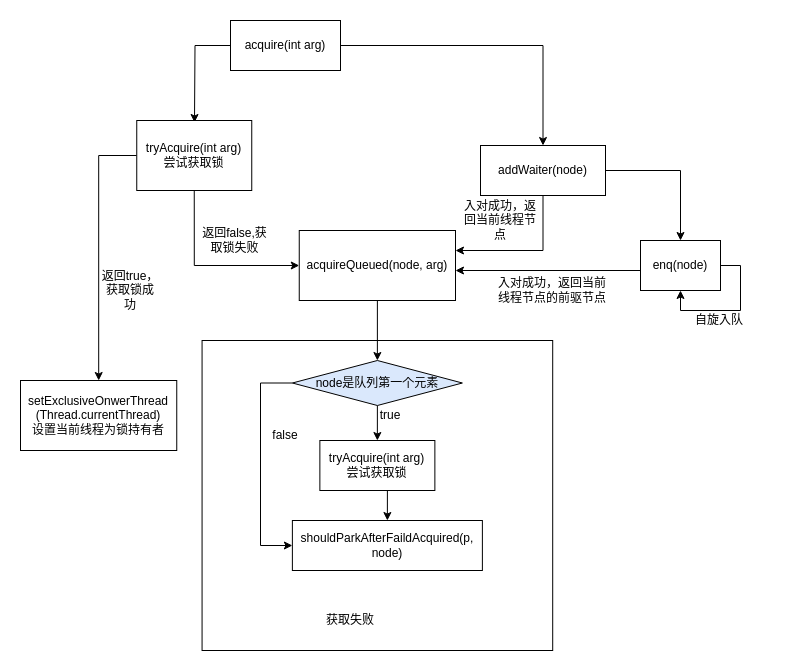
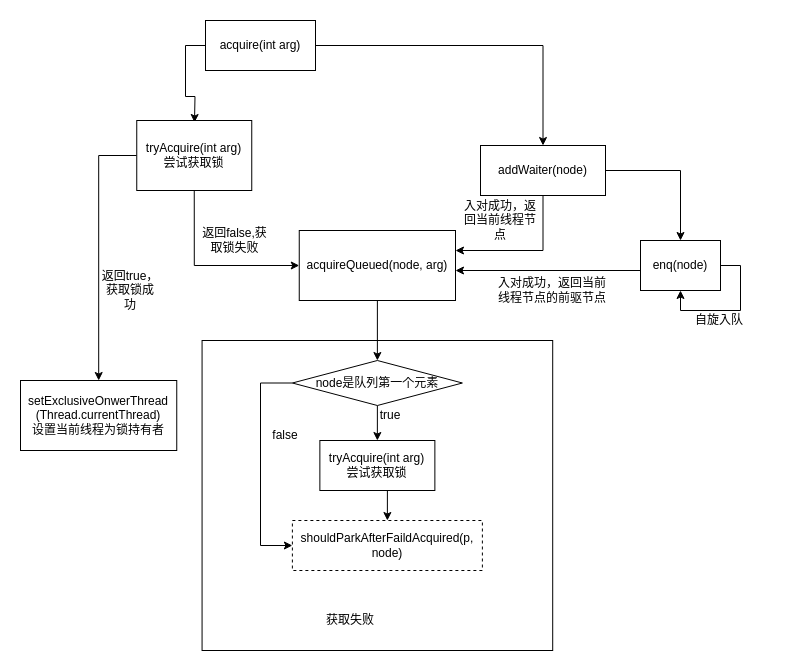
  <mxCell id="0" />
  <mxCell id="1" parent="0" />
  <mxCell id="2" value="" style="rounded=0;whiteSpace=wrap;html=1;" parent="1" vertex="1"><mxGeometry x="201.57" y="340" width="350.63" height="310" as="geometry" /></mxCell>
  <mxCell id="3" style="edgeStyle=orthogonalEdgeStyle;rounded=0;orthogonalLoop=1;jettySize=auto;html=1;exitX=0;exitY=0.5;exitDx=0;exitDy=0;" parent="1" source="5" edge="1"><mxGeometry relative="1" as="geometry"><mxPoint x="194" y="122" as="targetPoint" /></mxGeometry></mxCell>
  <mxCell id="4" style="edgeStyle=orthogonalEdgeStyle;rounded=0;orthogonalLoop=1;jettySize=auto;html=1;exitX=1;exitY=0.5;exitDx=0;exitDy=0;" parent="1" source="5" target="14" edge="1"><mxGeometry relative="1" as="geometry" /></mxCell>
- <mxCell id="5" value="acquire(int arg)" style="rounded=0;whiteSpace=wrap;html=1;" parent="1" vertex="1"><mxGeometry x="230" y="20" width="110" height="50" as="geometry" /></mxCell>
+ <mxCell id="5" value="acquire(int arg)" style="rounded=0;whiteSpace=wrap;html=1;" parent="1" vertex="1"><mxGeometry x="205" y="20" width="110" height="50" as="geometry" /></mxCell>
  <mxCell id="6" style="edgeStyle=orthogonalEdgeStyle;rounded=0;orthogonalLoop=1;jettySize=auto;html=1;entryX=0;entryY=0.5;entryDx=0;entryDy=0;exitX=0.5;exitY=1;exitDx=0;exitDy=0;" parent="1" source="8" target="11" edge="1"><mxGeometry relative="1" as="geometry"><mxPoint x="194" y="280" as="targetPoint" /></mxGeometry></mxCell>
  <mxCell id="7" style="edgeStyle=orthogonalEdgeStyle;rounded=0;orthogonalLoop=1;jettySize=auto;html=1;exitX=0;exitY=0.5;exitDx=0;exitDy=0;" parent="1" source="8" target="17" edge="1"><mxGeometry relative="1" as="geometry"><mxPoint x="100" y="451.333" as="targetPoint" /></mxGeometry></mxCell>
  <mxCell id="8" value="tryAcquire(int arg)&lt;br&gt;尝试获取锁" style="rounded=0;whiteSpace=wrap;html=1;" parent="1" vertex="1"><mxGeometry x="136.25" y="120" width="115" height="70" as="geometry" /></mxCell>
  <mxCell id="9" style="edgeStyle=orthogonalEdgeStyle;rounded=0;orthogonalLoop=1;jettySize=auto;html=1;exitX=0.5;exitY=1;exitDx=0;exitDy=0;entryX=0.5;entryY=0;entryDx=0;entryDy=0;" parent="1" source="27" target="25" edge="1"><mxGeometry relative="1" as="geometry" /></mxCell>
  <mxCell id="10" style="edgeStyle=orthogonalEdgeStyle;rounded=0;orthogonalLoop=1;jettySize=auto;html=1;exitX=0.5;exitY=1;exitDx=0;exitDy=0;entryX=0.5;entryY=0;entryDx=0;entryDy=0;" parent="1" source="11" target="27" edge="1"><mxGeometry relative="1" as="geometry" /></mxCell>
  <mxCell id="11" value="acquireQueued(node, arg)" style="rounded=0;whiteSpace=wrap;html=1;" parent="1" vertex="1"><mxGeometry x="298.75" y="230" width="156.25" height="70" as="geometry" /></mxCell>
  <mxCell id="12" style="edgeStyle=orthogonalEdgeStyle;rounded=0;orthogonalLoop=1;jettySize=auto;html=1;exitX=0.5;exitY=1;exitDx=0;exitDy=0;" parent="1" source="14" edge="1"><mxGeometry relative="1" as="geometry"><mxPoint x="455" y="250" as="targetPoint" /><Array as="points"><mxPoint x="543" y="250" /><mxPoint x="455" y="250" /></Array></mxGeometry></mxCell>
  <mxCell id="13" style="edgeStyle=orthogonalEdgeStyle;rounded=0;orthogonalLoop=1;jettySize=auto;html=1;exitX=1;exitY=0.5;exitDx=0;exitDy=0;entryX=0.5;entryY=0;entryDx=0;entryDy=0;" parent="1" source="14" target="19" edge="1"><mxGeometry relative="1" as="geometry" /></mxCell>
  <mxCell id="14" value="addWaiter(node)" style="rounded=0;whiteSpace=wrap;html=1;" parent="1" vertex="1"><mxGeometry x="480" y="145" width="125" height="50" as="geometry" /></mxCell>
  <mxCell id="15" value="返回false,获取锁失败" style="text;html=1;strokeColor=none;fillColor=none;align=center;verticalAlign=middle;whiteSpace=wrap;rounded=0;" parent="1" vertex="1"><mxGeometry x="198.75" y="220" width="71.25" height="40" as="geometry" /></mxCell>
  <mxCell id="16" value="返回true， 获取锁成功" style="text;html=1;strokeColor=none;fillColor=none;align=center;verticalAlign=middle;whiteSpace=wrap;rounded=0;" parent="1" vertex="1"><mxGeometry x="100" y="260" width="60" height="60" as="geometry" /></mxCell>
  <mxCell id="17" value="setExclusiveOnwerThread&lt;br&gt;(Thread.currentThread)&lt;br&gt;设置当前线程为锁持有者" style="rounded=0;whiteSpace=wrap;html=1;" parent="1" vertex="1"><mxGeometry x="20" y="380" width="156.25" height="70" as="geometry" /></mxCell>
  <mxCell id="18" style="edgeStyle=orthogonalEdgeStyle;rounded=0;orthogonalLoop=1;jettySize=auto;html=1;" parent="1" source="19" edge="1"><mxGeometry relative="1" as="geometry"><mxPoint x="455" y="270" as="targetPoint" /><Array as="points"><mxPoint x="455" y="270" /></Array></mxGeometry></mxCell>
  <mxCell id="19" value="enq(node)" style="rounded=0;whiteSpace=wrap;html=1;" parent="1" vertex="1"><mxGeometry x="640" y="240" width="80" height="50" as="geometry" /></mxCell>
  <mxCell id="20" value="入对成功，返回当前线程节点" style="text;html=1;strokeColor=none;fillColor=none;align=center;verticalAlign=middle;whiteSpace=wrap;rounded=0;" parent="1" vertex="1"><mxGeometry x="460" y="210" width="80" height="20" as="geometry" /></mxCell>
  <mxCell id="21" value="入对成功，返回当前线程节点的前驱节点" style="text;html=1;strokeColor=none;fillColor=none;align=center;verticalAlign=middle;whiteSpace=wrap;rounded=0;" parent="1" vertex="1"><mxGeometry x="492.5" y="280" width="117.5" height="20" as="geometry" /></mxCell>
  <mxCell id="22" style="edgeStyle=orthogonalEdgeStyle;rounded=0;orthogonalLoop=1;jettySize=auto;html=1;exitX=1;exitY=0.5;exitDx=0;exitDy=0;entryX=0.5;entryY=1;entryDx=0;entryDy=0;" parent="1" source="19" target="19" edge="1"><mxGeometry relative="1" as="geometry" /></mxCell>
  <mxCell id="23" value="自旋入队" style="text;html=1;strokeColor=none;fillColor=none;align=center;verticalAlign=middle;whiteSpace=wrap;rounded=0;" parent="1" vertex="1"><mxGeometry x="660" y="310" width="117.5" height="20" as="geometry" /></mxCell>
  <mxCell id="24" style="edgeStyle=orthogonalEdgeStyle;rounded=0;orthogonalLoop=1;jettySize=auto;html=1;exitX=0.5;exitY=1;exitDx=0;exitDy=0;entryX=0.5;entryY=0;entryDx=0;entryDy=0;" parent="1" source="25" target="29" edge="1"><mxGeometry relative="1" as="geometry" /></mxCell>
  <mxCell id="25" value="tryAcquire(int arg)&lt;br&gt;尝试获取锁" style="rounded=0;whiteSpace=wrap;html=1;" parent="1" vertex="1"><mxGeometry x="319.37" y="440" width="115" height="50" as="geometry" /></mxCell>
  <mxCell id="26" style="edgeStyle=orthogonalEdgeStyle;rounded=0;orthogonalLoop=1;jettySize=auto;html=1;entryX=0;entryY=0.5;entryDx=0;entryDy=0;" parent="1" source="27" target="29" edge="1"><mxGeometry relative="1" as="geometry"><mxPoint x="220" y="560" as="targetPoint" /><Array as="points"><mxPoint x="260" y="383" /><mxPoint x="260" y="545" /></Array></mxGeometry></mxCell>
- <mxCell id="27" value="&lt;span&gt;node是队列第一个元素&lt;/span&gt;" style="rhombus;whiteSpace=wrap;html=1;fillColor=#dae8fc;" parent="1" vertex="1"><mxGeometry x="291.88" y="360" width="170" height="45" as="geometry" /></mxCell>
+ <mxCell id="27" value="&lt;span&gt;node是队列第一个元素&lt;/span&gt;" style="rhombus;whiteSpace=wrap;html=1;" parent="1" vertex="1"><mxGeometry x="291.88" y="360" width="170" height="45" as="geometry" /></mxCell>
  <mxCell id="28" value="true" style="text;html=1;strokeColor=none;fillColor=none;align=center;verticalAlign=middle;whiteSpace=wrap;rounded=0;" parent="1" vertex="1"><mxGeometry x="370" y="405" width="40" height="20" as="geometry" /></mxCell>
- <mxCell id="29" value="shouldParkAfterFaildAcquired(p, node)" style="rounded=0;whiteSpace=wrap;html=1;" parent="1" vertex="1"><mxGeometry x="291.88" y="520" width="190" height="50" as="geometry" /></mxCell>
+ <mxCell id="29" value="shouldParkAfterFaildAcquired(p, node)" style="rounded=0;whiteSpace=wrap;html=1;dashed=1;" parent="1" vertex="1"><mxGeometry x="291.88" y="520" width="190" height="50" as="geometry" /></mxCell>
  <mxCell id="30" value="false" style="text;html=1;strokeColor=none;fillColor=none;align=center;verticalAlign=middle;whiteSpace=wrap;rounded=0;" parent="1" vertex="1"><mxGeometry x="265" y="425" width="40" height="20" as="geometry" /></mxCell>
  <mxCell id="31" value="获取失败" style="text;html=1;strokeColor=none;fillColor=none;align=center;verticalAlign=middle;whiteSpace=wrap;rounded=0;" parent="1" vertex="1"><mxGeometry x="320" y="610" width="60" height="20" as="geometry" /></mxCell>
